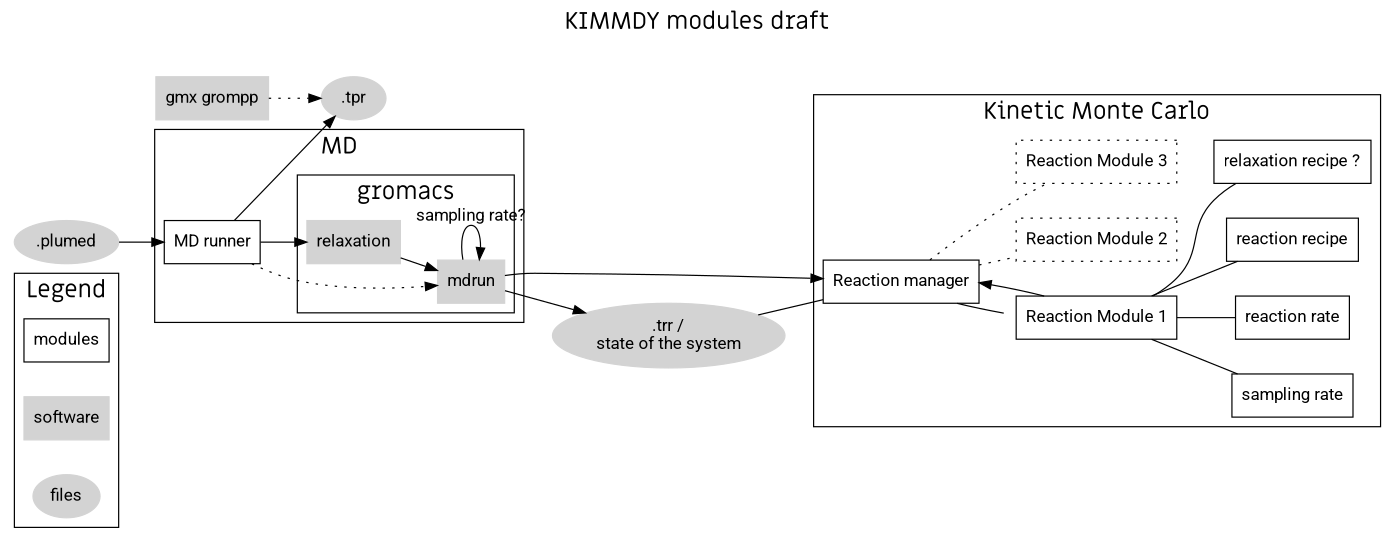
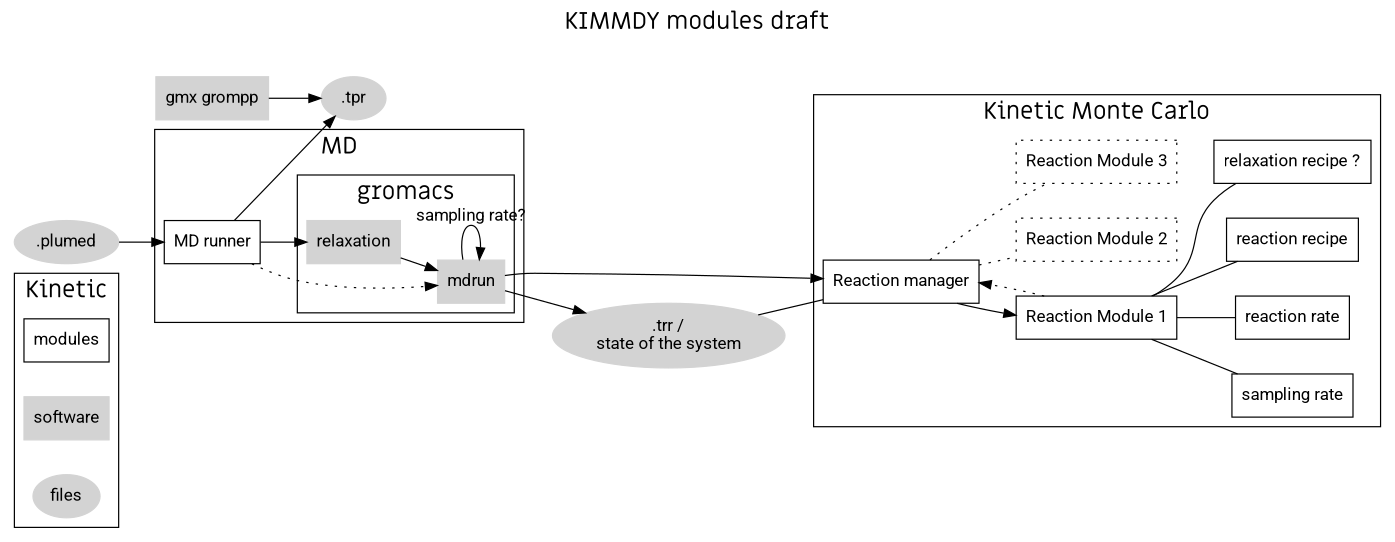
  digraph {
    compound=true
    fontname="Miriam Libre"
    fontsize=20
    label="KIMMDY modules draft"
    labelloc=t
    nodesep=0.4
    rankdir=LR
    ranksep=0.4
    node [fontname=Roboto shape=box style=filled]
    edge [fontname=Roboto]
    n1 [color=black label=modules style=solid]
    n2 [color=lightgrey label=software]
    n3 [color=lightgrey label=files shape=ellipse]
    n4 [color=lightgrey label=mdrun]
    n5 [color=lightgrey label=relaxation]
    n6 [label="MD runner" style=""]
    n7 [label="Reaction manager" style=""]
    n8 [label="Reaction Module 1" style=""]
    n9 [label="Reaction Module 2" style=dotted]
    n10 [label="Reaction Module 3" style=dotted]
    n11 [label="sampling rate" style=""]
    n12 [label="reaction rate" style=""]
    n13 [label="reaction recipe" style=""]
    n14 [label="relaxation recipe ?" style=""]
    n15 [color=lightgrey label=".trr /\nstate of the system" shape=ellipse]
    n16 [color=lightgrey label=".tpr" shape=ellipse]
    n17 [color=lightgrey label=".plumed" shape=ellipse]
    n18 [color=lightgrey label="gmx grompp"]
    subgraph cluster_1 {
-     label=Legend
+     label=Kinetic
      n1
      n2
      n3
    }
    subgraph cluster_2 {
      label=MD
      n6
      subgraph cluster_3 {
        label=gromacs
        n4
        n5
      }
    }
    subgraph cluster_4 {
      label="Kinetic Monte Carlo"
      n7
      n8
      n9
      n10
      n11
      n12
      n13
      n14
    }
    n4 -> n4 [label="sampling rate?"]
    n4 -> n7
    n4 -> n15
    n5 -> n4
    n6 -> n4 [style=dotted]
    n6 -> n5
    n6 -> n16
-   n7 -> n8 [arrowhead=d]
+   n7 -> n8
    n7 -> n9 [arrowhead=d style=dotted]
    n7 -> n10 [arrowhead=d style=dotted]
-   n8 -> n7
+   n8 -> n7 [style=dotted]
    n8 -> n11 [arrowhead=none]
    n8 -> n12 [arrowhead=none]
    n8 -> n13 [arrowhead=none]
    n8 -> n14 [arrowhead=none]
    n15 -> n7 [arrowhead=d]
    n17 -> n6
-   n18 -> n16 [style=dotted]
+   n18 -> n16
  }
